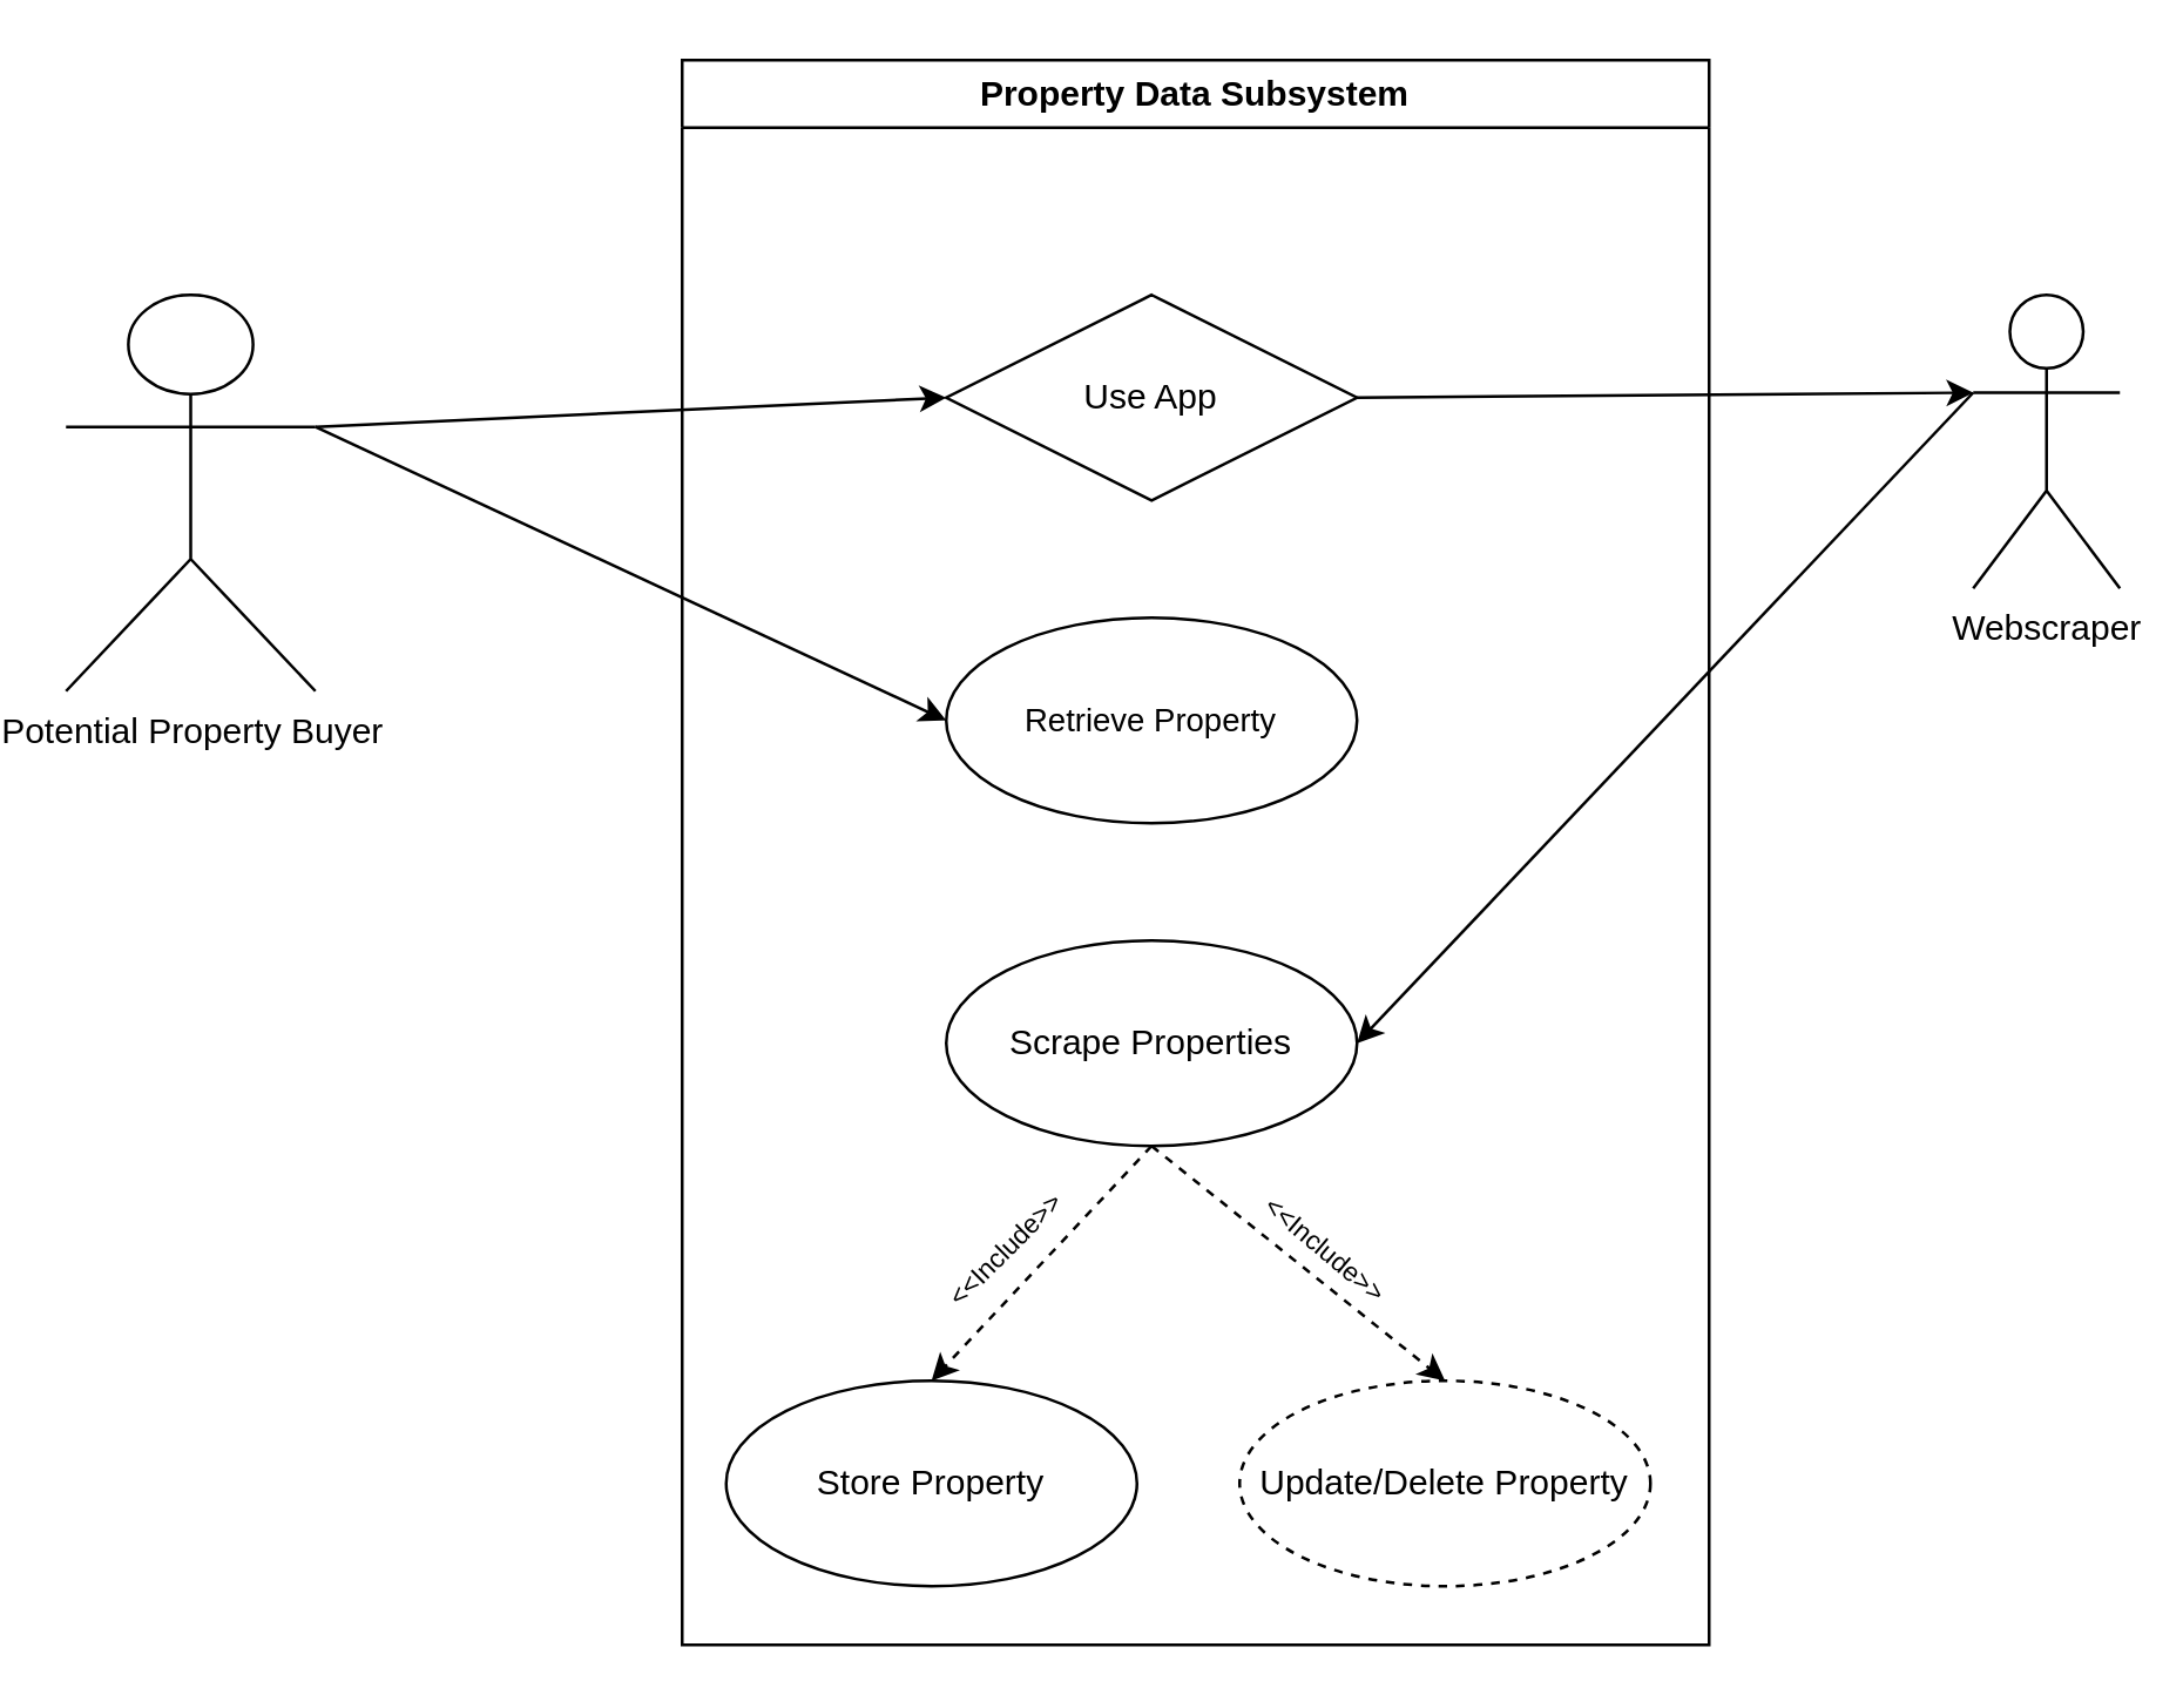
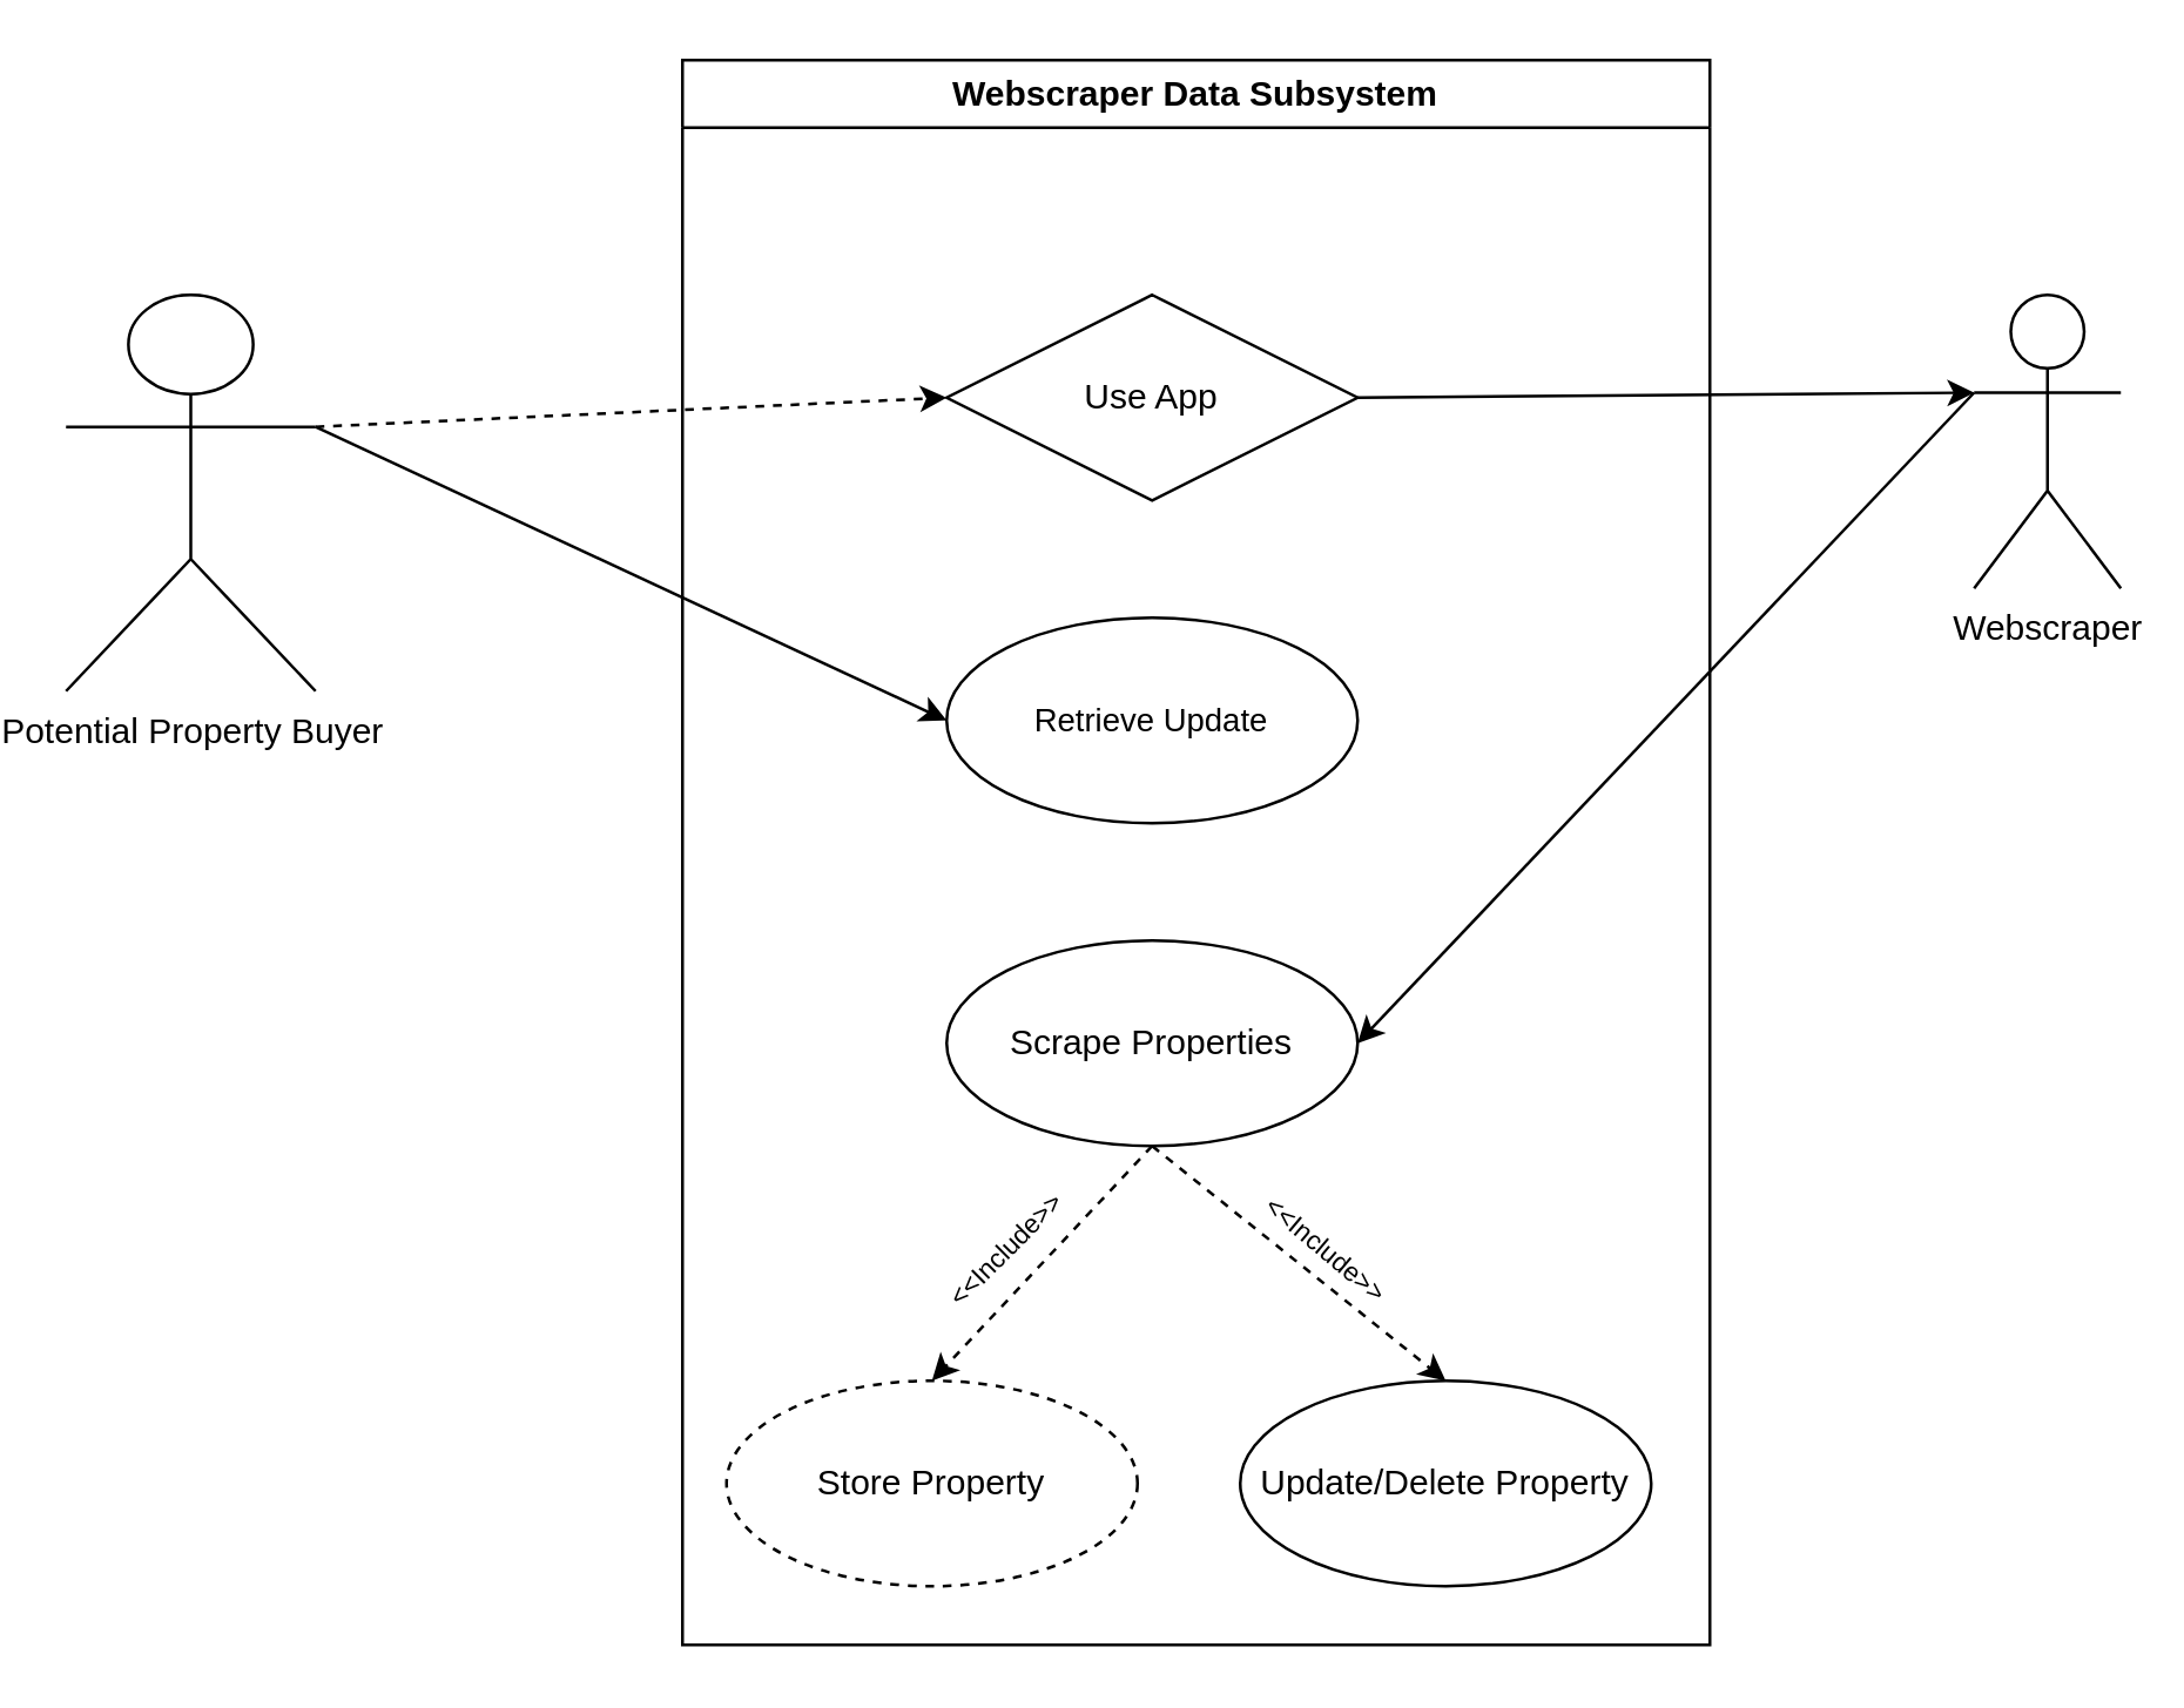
  <mxCell id="0" />
  <mxCell id="1" parent="0" />
- <mxCell id="2" value="Property Data Subsystem" style="swimlane;whiteSpace=wrap;html=1;" vertex="1" parent="1"><mxGeometry x="230" y="20" width="350" height="540" as="geometry" /></mxCell>
+ <mxCell id="2" value="Webscraper Data Subsystem" style="swimlane;whiteSpace=wrap;html=1;" vertex="1" parent="1"><mxGeometry x="230" y="20" width="350" height="540" as="geometry" /></mxCell>
  <mxCell id="3" style="edgeStyle=none;html=1;exitX=0.5;exitY=1;exitDx=0;exitDy=0;entryX=0.5;entryY=0;entryDx=0;entryDy=0;dashed=1;" edge="1" parent="2" source="5" target="7"><mxGeometry relative="1" as="geometry" /></mxCell>
  <mxCell id="4" style="edgeStyle=none;html=1;exitX=0.5;exitY=1;exitDx=0;exitDy=0;entryX=0.5;entryY=0;entryDx=0;entryDy=0;fontSize=11;dashed=1;" edge="1" parent="2" source="5" target="10"><mxGeometry relative="1" as="geometry" /></mxCell>
  <mxCell id="5" value="Scrape Properties" style="ellipse;whiteSpace=wrap;html=1;" vertex="1" parent="2"><mxGeometry x="90" y="300" width="140" height="70" as="geometry" /></mxCell>
  <mxCell id="6" value="Use App" style="rhombus;whiteSpace=wrap;html=1;" vertex="1" parent="2"><mxGeometry x="90" y="80" width="140" height="70" as="geometry" /></mxCell>
- <mxCell id="7" value="Store Property" style="ellipse;whiteSpace=wrap;html=1;" vertex="1" parent="2"><mxGeometry x="15" y="450" width="140" height="70" as="geometry" /></mxCell>
+ <mxCell id="7" value="Store Property" style="ellipse;whiteSpace=wrap;html=1;dashed=1;" vertex="1" parent="2"><mxGeometry x="15" y="450" width="140" height="70" as="geometry" /></mxCell>
  <mxCell id="8" value="&lt;font style=&quot;font-size: 9px;&quot;&gt;&amp;lt;&amp;lt;Include&amp;gt;&amp;gt;&lt;/font&gt;" style="text;html=1;strokeColor=none;fillColor=none;align=center;verticalAlign=middle;whiteSpace=wrap;rounded=0;fontSize=11;rotation=-45;" vertex="1" parent="2"><mxGeometry x="80" y="390" width="60" height="30" as="geometry" /></mxCell>
- <mxCell id="9" value="&lt;font style=&quot;font-size: 11px;&quot;&gt;Retrieve Property&lt;/font&gt;" style="ellipse;whiteSpace=wrap;html=1;fontSize=9;" vertex="1" parent="2"><mxGeometry x="90" y="190" width="140" height="70" as="geometry" /></mxCell>
- <mxCell id="10" value="Update/Delete Property" style="ellipse;whiteSpace=wrap;html=1;dashed=1;" vertex="1" parent="2"><mxGeometry x="190" y="450" width="140" height="70" as="geometry" /></mxCell>
+ <mxCell id="9" value="&lt;font style=&quot;font-size: 11px;&quot;&gt;Retrieve Update&lt;/font&gt;" style="ellipse;whiteSpace=wrap;html=1;fontSize=9;" vertex="1" parent="2"><mxGeometry x="90" y="190" width="140" height="70" as="geometry" /></mxCell>
+ <mxCell id="10" value="Update/Delete Property" style="ellipse;whiteSpace=wrap;html=1;" vertex="1" parent="2"><mxGeometry x="190" y="450" width="140" height="70" as="geometry" /></mxCell>
  <mxCell id="11" value="&lt;font style=&quot;font-size: 9px;&quot;&gt;&amp;lt;&amp;lt;Include&amp;gt;&amp;gt;&lt;/font&gt;" style="text;html=1;strokeColor=none;fillColor=none;align=center;verticalAlign=middle;whiteSpace=wrap;rounded=0;fontSize=11;rotation=40;" vertex="1" parent="2"><mxGeometry x="190" y="390" width="60" height="30" as="geometry" /></mxCell>
- <mxCell id="12" style="edgeStyle=none;html=1;exitX=1;exitY=0.333;exitDx=0;exitDy=0;exitPerimeter=0;entryX=0;entryY=0.5;entryDx=0;entryDy=0;" edge="1" parent="1" source="14" target="6"><mxGeometry relative="1" as="geometry" /></mxCell>
+ <mxCell id="12" style="edgeStyle=none;html=1;exitX=1;exitY=0.333;exitDx=0;exitDy=0;exitPerimeter=0;entryX=0;entryY=0.5;entryDx=0;entryDy=0;dashed=1;" edge="1" parent="1" source="14" target="6"><mxGeometry relative="1" as="geometry" /></mxCell>
  <mxCell id="13" style="edgeStyle=none;html=1;exitX=1;exitY=0.333;exitDx=0;exitDy=0;exitPerimeter=0;entryX=0;entryY=0.5;entryDx=0;entryDy=0;fontSize=11;" edge="1" parent="1" source="14" target="9"><mxGeometry relative="1" as="geometry" /></mxCell>
  <mxCell id="14" value="Potential Property Buyer" style="shape=umlActor;verticalLabelPosition=bottom;verticalAlign=top;html=1;" vertex="1" parent="1"><mxGeometry x="20" y="100" width="85" height="135" as="geometry" /></mxCell>
  <mxCell id="15" style="edgeStyle=none;html=1;exitX=0;exitY=0.333;exitDx=0;exitDy=0;exitPerimeter=0;entryX=1;entryY=0.5;entryDx=0;entryDy=0;" edge="1" parent="1" source="16" target="5"><mxGeometry relative="1" as="geometry" /></mxCell>
  <mxCell id="16" value="Webscraper" style="shape=umlActor;verticalLabelPosition=bottom;verticalAlign=top;html=1;" vertex="1" parent="1"><mxGeometry x="670" y="100" width="50" height="100" as="geometry" /></mxCell>
  <mxCell id="17" style="edgeStyle=none;html=1;exitX=1;exitY=0.5;exitDx=0;exitDy=0;entryX=0;entryY=0.333;entryDx=0;entryDy=0;entryPerimeter=0;" edge="1" parent="1" source="6" target="16"><mxGeometry relative="1" as="geometry" /></mxCell>
